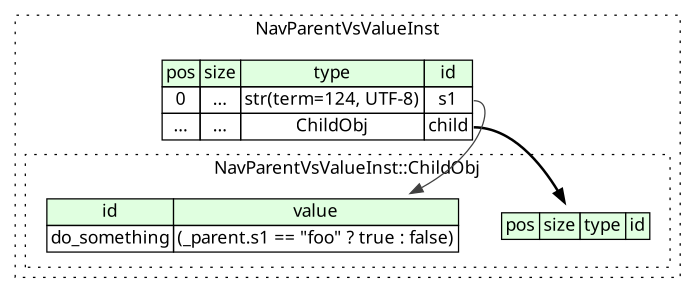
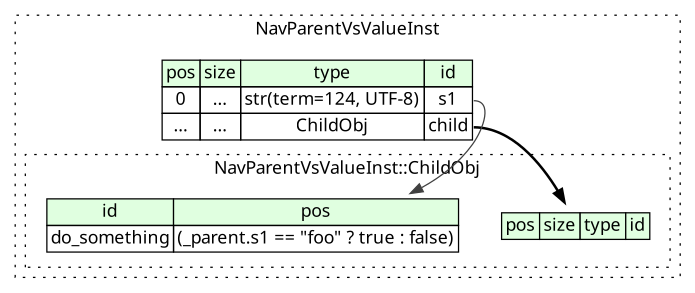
  digraph {
    rankdir=TB
    fontname="Noto Sans"
    node [shape=plaintext fontname="Noto Sans"]
    edge [fontname="Noto Sans"]
    n1 [label=<<TABLE BORDER="0" CELLBORDER="1" CELLSPACING="0"> 				<TR><TD BGCOLOR="#E0FFE0">pos</TD><TD BGCOLOR="#E0FFE0">size</TD><TD BGCOLOR="#E0FFE0">type</TD><TD BGCOLOR="#E0FFE0">id</TD></TR> 			</TABLE>>]
-   n2 [label=<<TABLE BORDER="0" CELLBORDER="1" CELLSPACING="0"> 				<TR><TD BGCOLOR="#E0FFE0">id</TD><TD BGCOLOR="#E0FFE0">value</TD></TR> 				<TR><TD>do_something</TD><TD>(_parent.s1 == &quot;foo&quot; ? true : false)</TD></TR> 			</TABLE>>]
+   n2 [label=<<TABLE BORDER="0" CELLBORDER="1" CELLSPACING="0"> 				<TR><TD BGCOLOR="#E0FFE0">id</TD><TD BGCOLOR="#E0FFE0">pos</TD></TR> 				<TR><TD>do_something</TD><TD>(_parent.s1 == &quot;foo&quot; ? true : false)</TD></TR> 			</TABLE>>]
    n3 [label=<<TABLE BORDER="0" CELLBORDER="1" CELLSPACING="0"> 			<TR><TD BGCOLOR="#E0FFE0">pos</TD><TD BGCOLOR="#E0FFE0">size</TD><TD BGCOLOR="#E0FFE0">type</TD><TD BGCOLOR="#E0FFE0">id</TD></TR> 			<TR><TD PORT="s1_pos">0</TD><TD PORT="s1_size">...</TD><TD>str(term=124, UTF-8)</TD><TD PORT="s1_type">s1</TD></TR> 			<TR><TD PORT="child_pos">...</TD><TD PORT="child_size">...</TD><TD>ChildObj</TD><TD PORT="child_type">child</TD></TR> 		</TABLE>>]
    subgraph cluster_1 {
      label=NavParentVsValueInst
      style=dotted
      n3
      subgraph cluster_2 {
        label="NavParentVsValueInst::ChildObj"
        style=dotted
        n1
        n2
      }
    }
    n3 -> n1 [style=bold tailport=child_type]
    n3 -> n2 [color="#404040" tailport=s1_type]
  }
